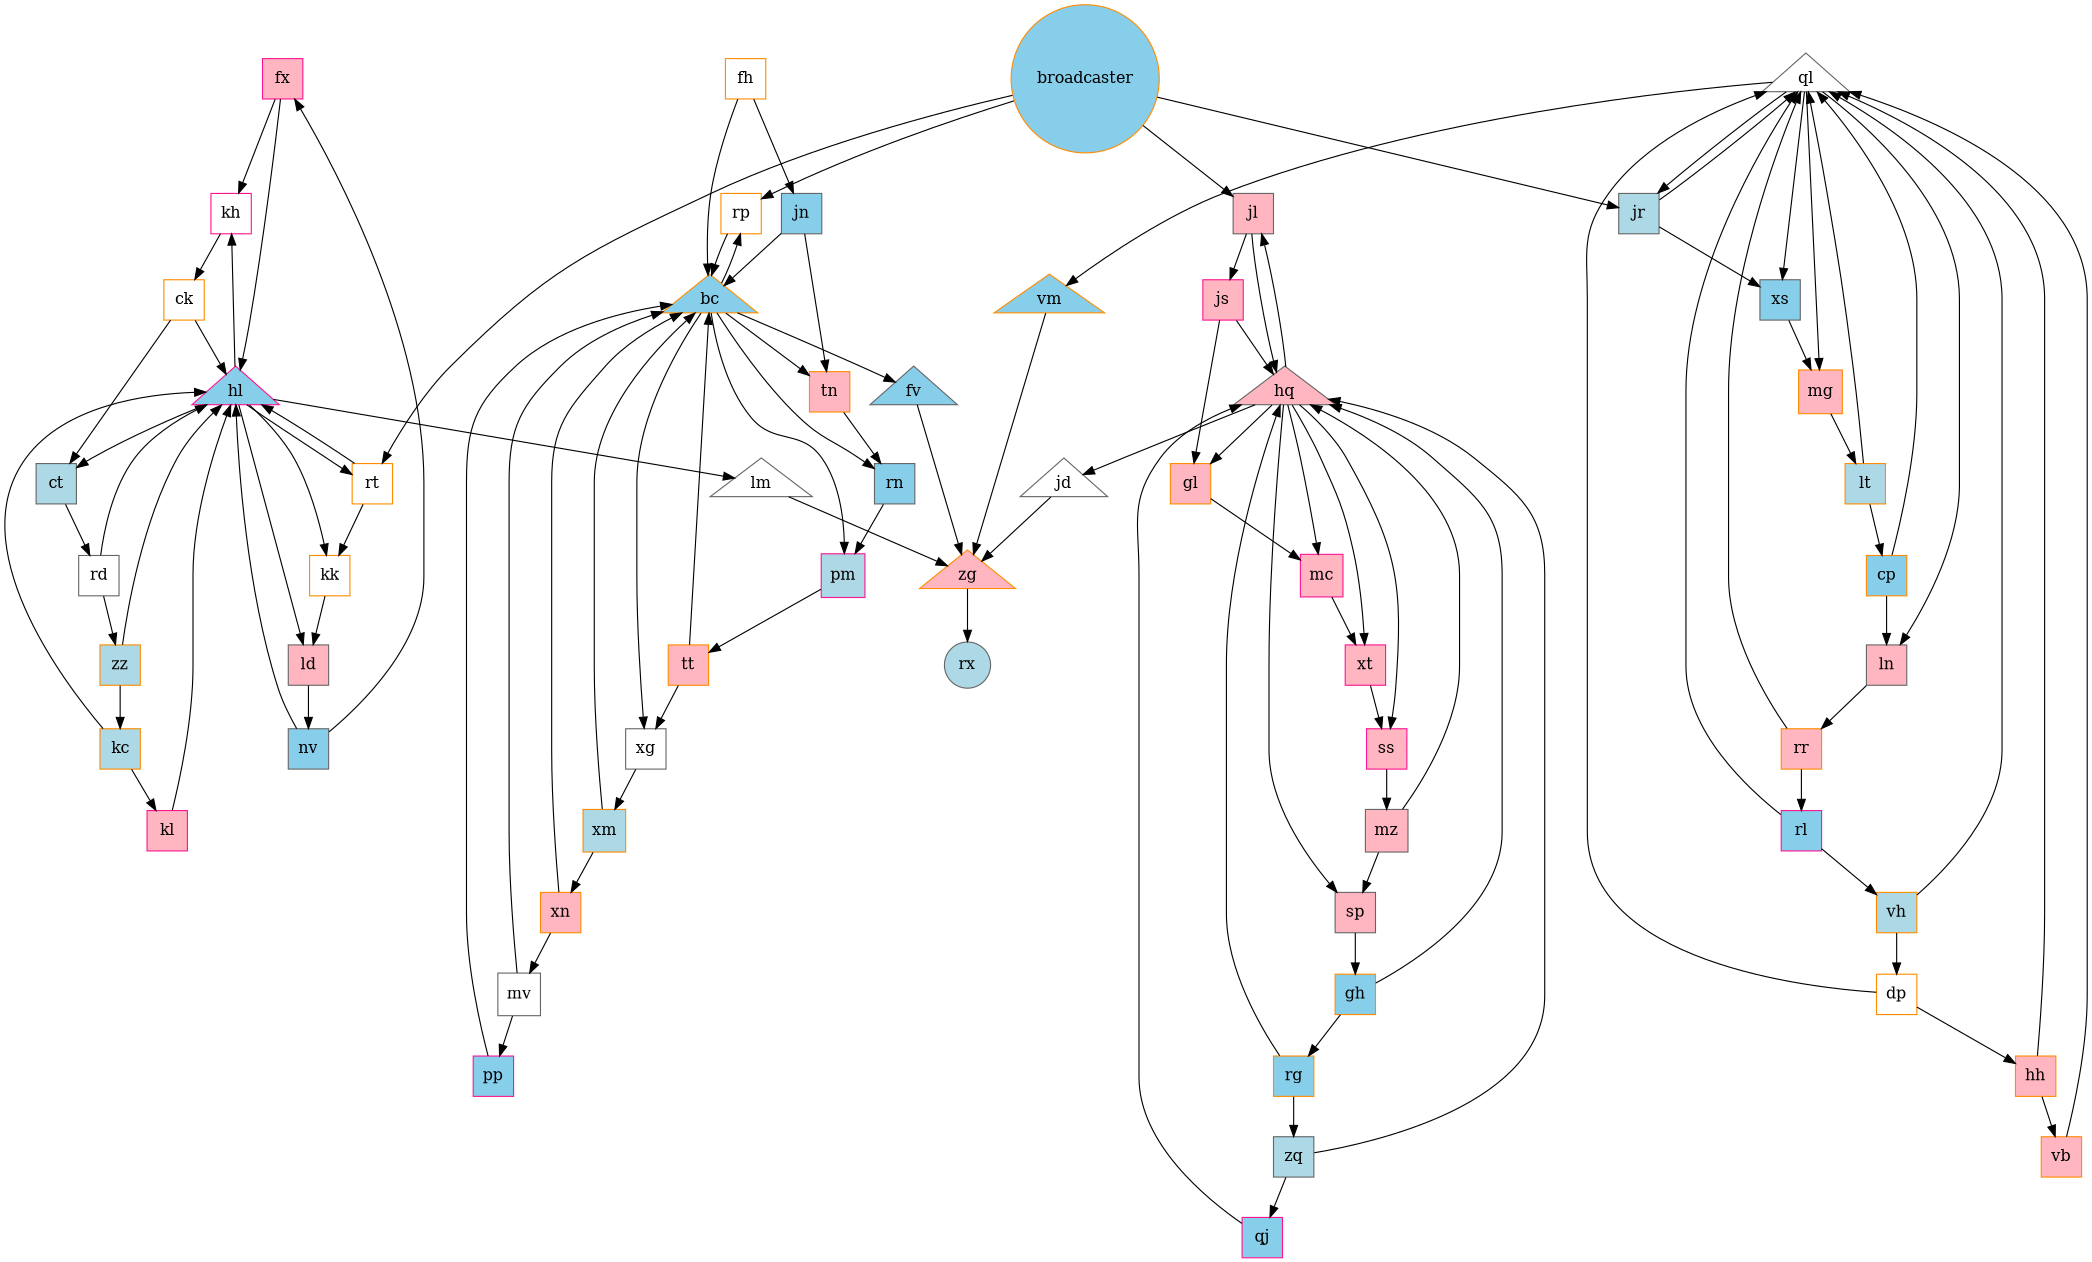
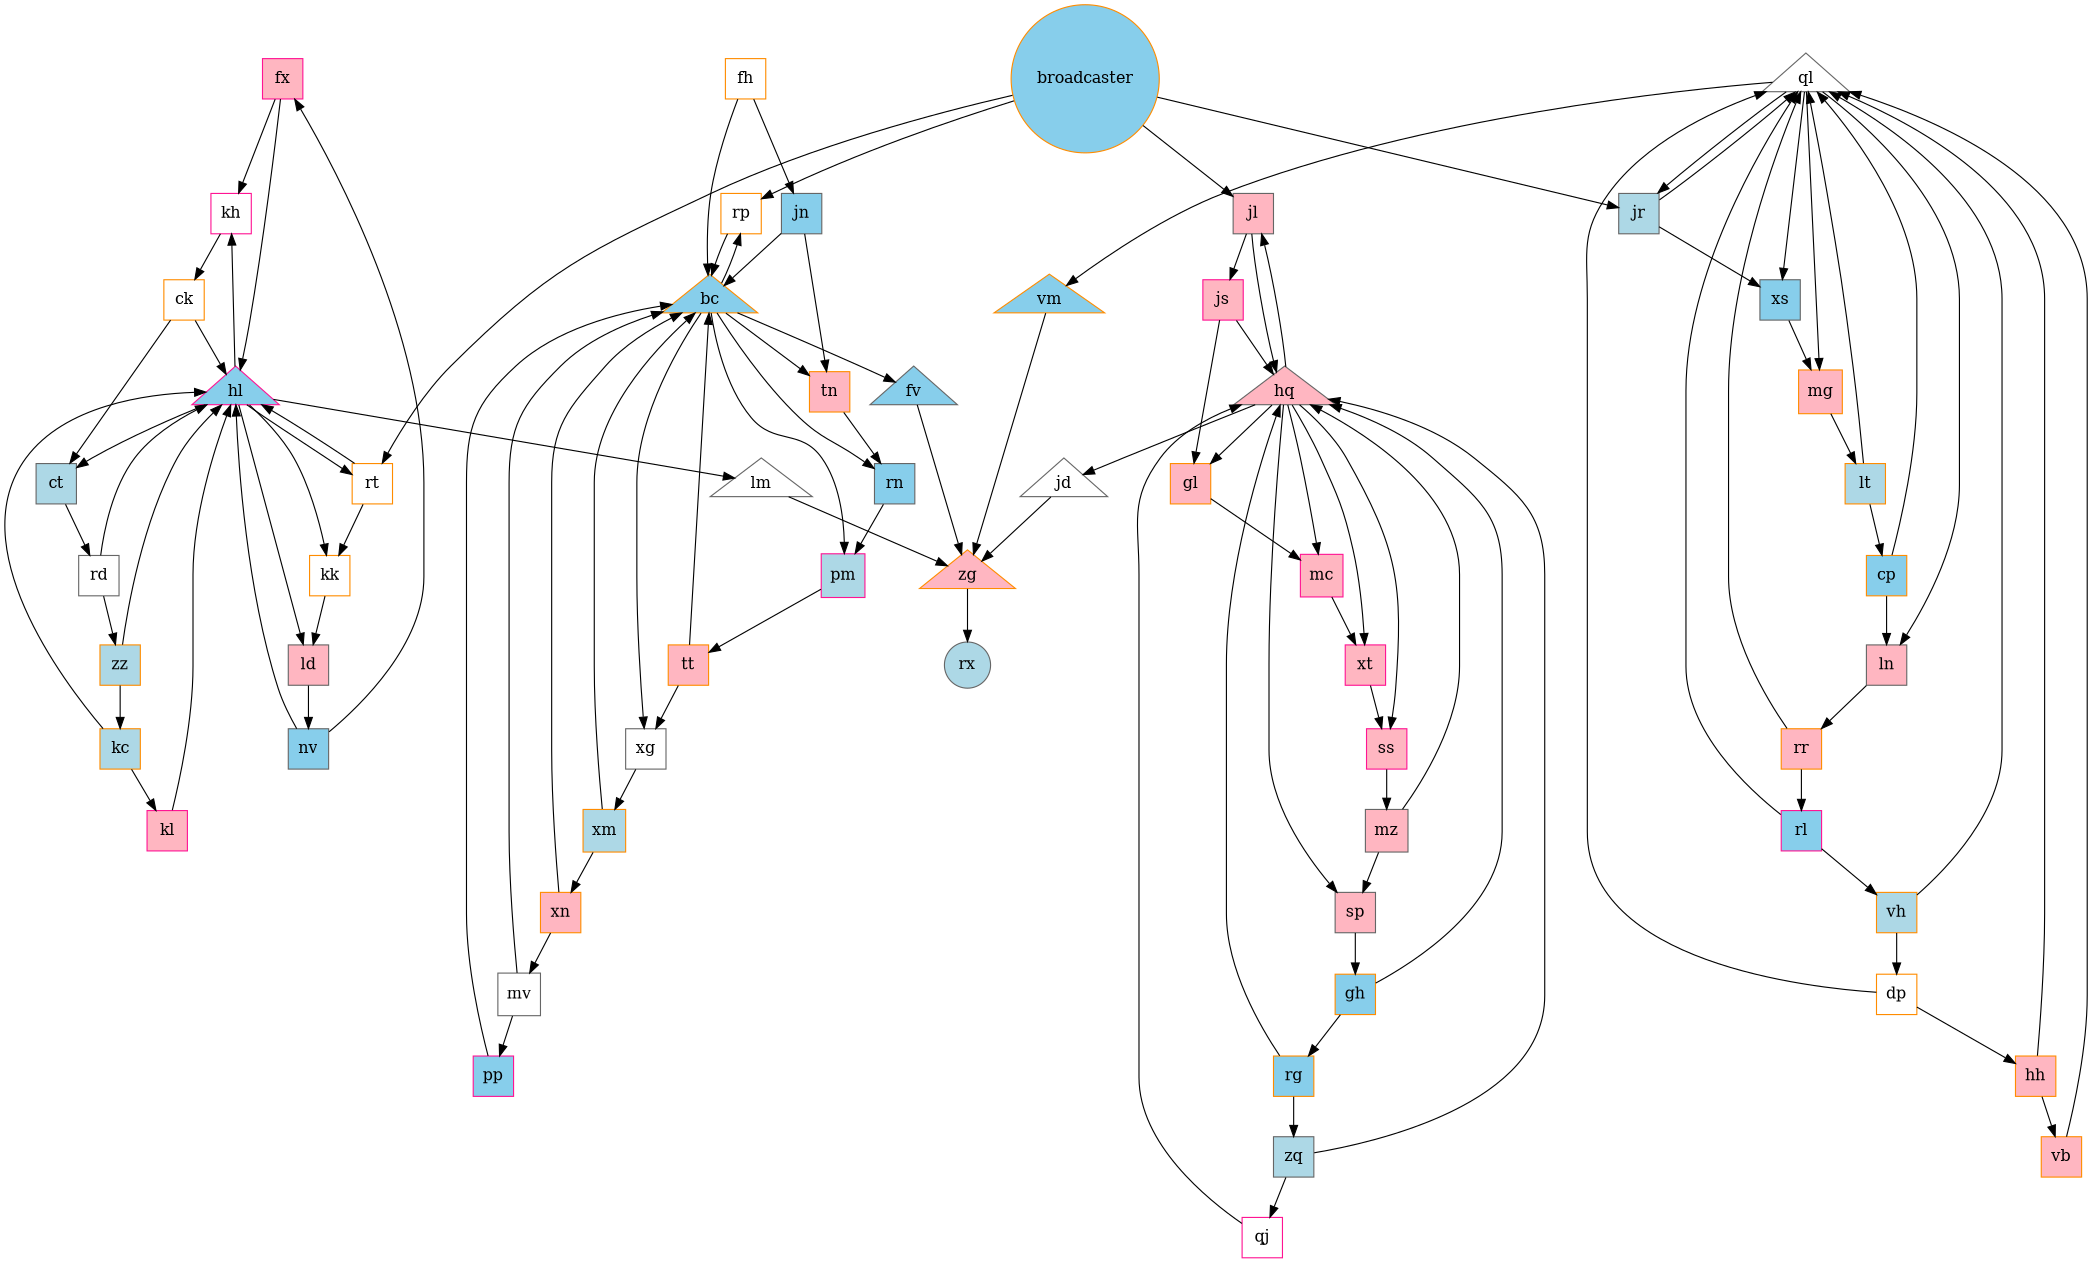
  digraph {
    node [color=darkorange fillcolor=lightpink shape=square style=filled]
    fx [color=deeppink]
    kh [color=deeppink fillcolor=white]
    hl [color=deeppink fillcolor=skyblue shape=triangle]
    ck [fillcolor=white]
    lm [color=gray40 fillcolor=white shape=triangle]
    ct [color=gray40 fillcolor=lightblue]
    rt [fillcolor=white]
    kk [fillcolor=white]
    ld [color=gray40]
    nv [color=gray40 fillcolor=skyblue]
    vm [fillcolor=skyblue shape=triangle]
    zg [shape=triangle]
    rx [color=gray40 fillcolor=lightblue shape=circle]
    ql [color=gray40 fillcolor=white shape=triangle]
    rr
    rl [color=deeppink fillcolor=skyblue]
    jr [color=gray40 fillcolor=lightblue]
    ln [color=gray40]
    mg
    xs [color=gray40 fillcolor=skyblue]
    vh [fillcolor=lightblue]
    bc [fillcolor=skyblue shape=triangle]
    xg [color=gray40 fillcolor=white]
    rn [color=gray40 fillcolor=skyblue]
    pm [color=deeppink fillcolor=lightblue]
    fv [color=gray40 fillcolor=skyblue shape=triangle]
    rp [fillcolor=white]
    tn
    xm [fillcolor=lightblue]
    tt
    xn
    kl [color=deeppink]
    hq [color=gray40 shape=triangle]
    mc [color=deeppink]
    ss [color=deeppink]
    jd [color=gray40 fillcolor=white shape=triangle]
    xt [color=deeppink]
    gl
    jl [color=gray40]
    sp [color=gray40]
    mz [color=gray40]
    js [color=deeppink]
    gh [fillcolor=skyblue]
    mv [color=gray40 fillcolor=white]
    pp [color=deeppink fillcolor=skyblue]
    dp [fillcolor=white]
    hh
    vb
    rg [fillcolor=skyblue]
    zq [color=gray40 fillcolor=lightblue]
-   qj [color=deeppink fillcolor=skyblue]
+   qj [color=deeppink fillcolor=white]
    rd [color=gray40 fillcolor=white]
    zz [fillcolor=lightblue]
    kc [fillcolor=lightblue]
    fh [fillcolor=white]
    jn [color=gray40 fillcolor=skyblue]
    broadcaster [fillcolor=skyblue shape=circle]
    cp [fillcolor=skyblue]
    lt [fillcolor=lightblue]
    fx -> kh
    fx -> hl
    kh -> ck
    hl -> kh
    hl -> lm
    hl -> ct
    hl -> rt
    hl -> kk
    hl -> ld
    ck -> hl
    ck -> ct
    lm -> zg
    ct -> rd
    rt -> hl
    rt -> kk
    kk -> ld
    ld -> nv
    nv -> fx
    nv -> hl
    vm -> zg
    zg -> rx
    ql -> vm
    ql -> jr
    ql -> ln
    ql -> mg
    ql -> xs
    rr -> ql
    rr -> rl
    rl -> ql
    rl -> vh
    jr -> ql
    jr -> xs
    ln -> rr
    mg -> lt
    xs -> mg
    vh -> ql
    vh -> dp
    bc -> xg
    bc -> rn
    bc -> pm
    bc -> fv
    bc -> rp
    bc -> tn
    xg -> xm
    rn -> pm
    pm -> tt
    fv -> zg
    rp -> bc
    tn -> rn
    xm -> bc
    xm -> xn
    tt -> bc
    tt -> xg
    xn -> bc
    xn -> mv
    kl -> hl
    hq -> mc
    hq -> ss
    hq -> jd
    hq -> xt
    hq -> gl
    hq -> jl
    hq -> sp
    mc -> xt
    ss -> mz
    jd -> zg
    xt -> ss
    gl -> mc
    jl -> hq
    jl -> js
    sp -> gh
    mz -> hq
    mz -> sp
    js -> hq
    js -> gl
    gh -> hq
    gh -> rg
    mv -> bc
    mv -> pp
    pp -> bc
    dp -> ql
    dp -> hh
    hh -> ql
    hh -> vb
    vb -> ql
    rg -> hq
    rg -> zq
    zq -> hq
    zq -> qj
    qj -> hq
    rd -> hl
    rd -> zz
    zz -> hl
    zz -> kc
    kc -> hl
    kc -> kl
    fh -> bc
    fh -> jn
    jn -> bc
    jn -> tn
    broadcaster -> rt
    broadcaster -> jr
    broadcaster -> rp
    broadcaster -> jl
    cp -> ql
    cp -> ln
    lt -> ql
    lt -> cp
  }
